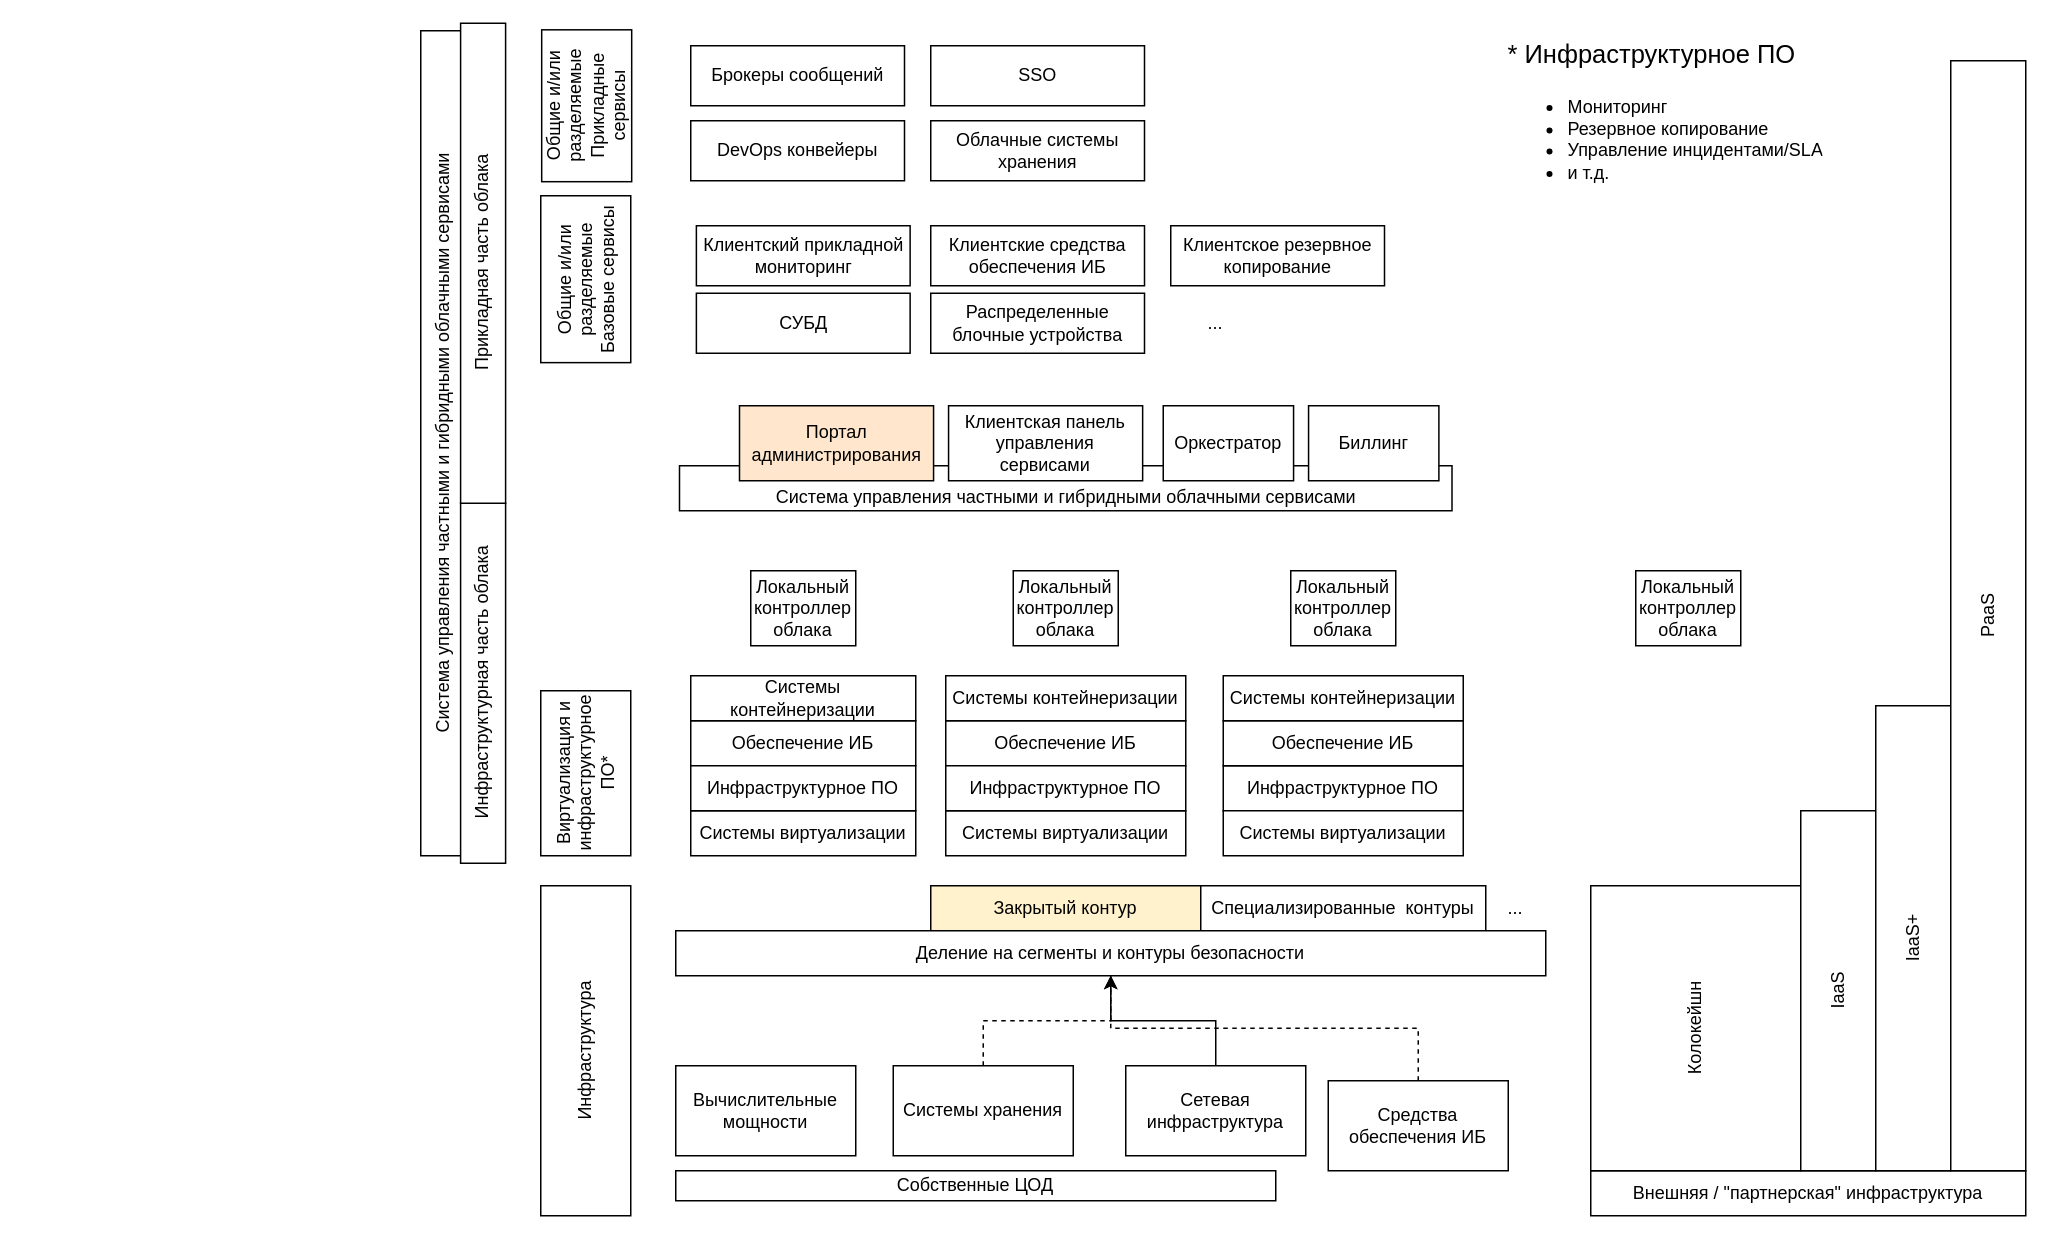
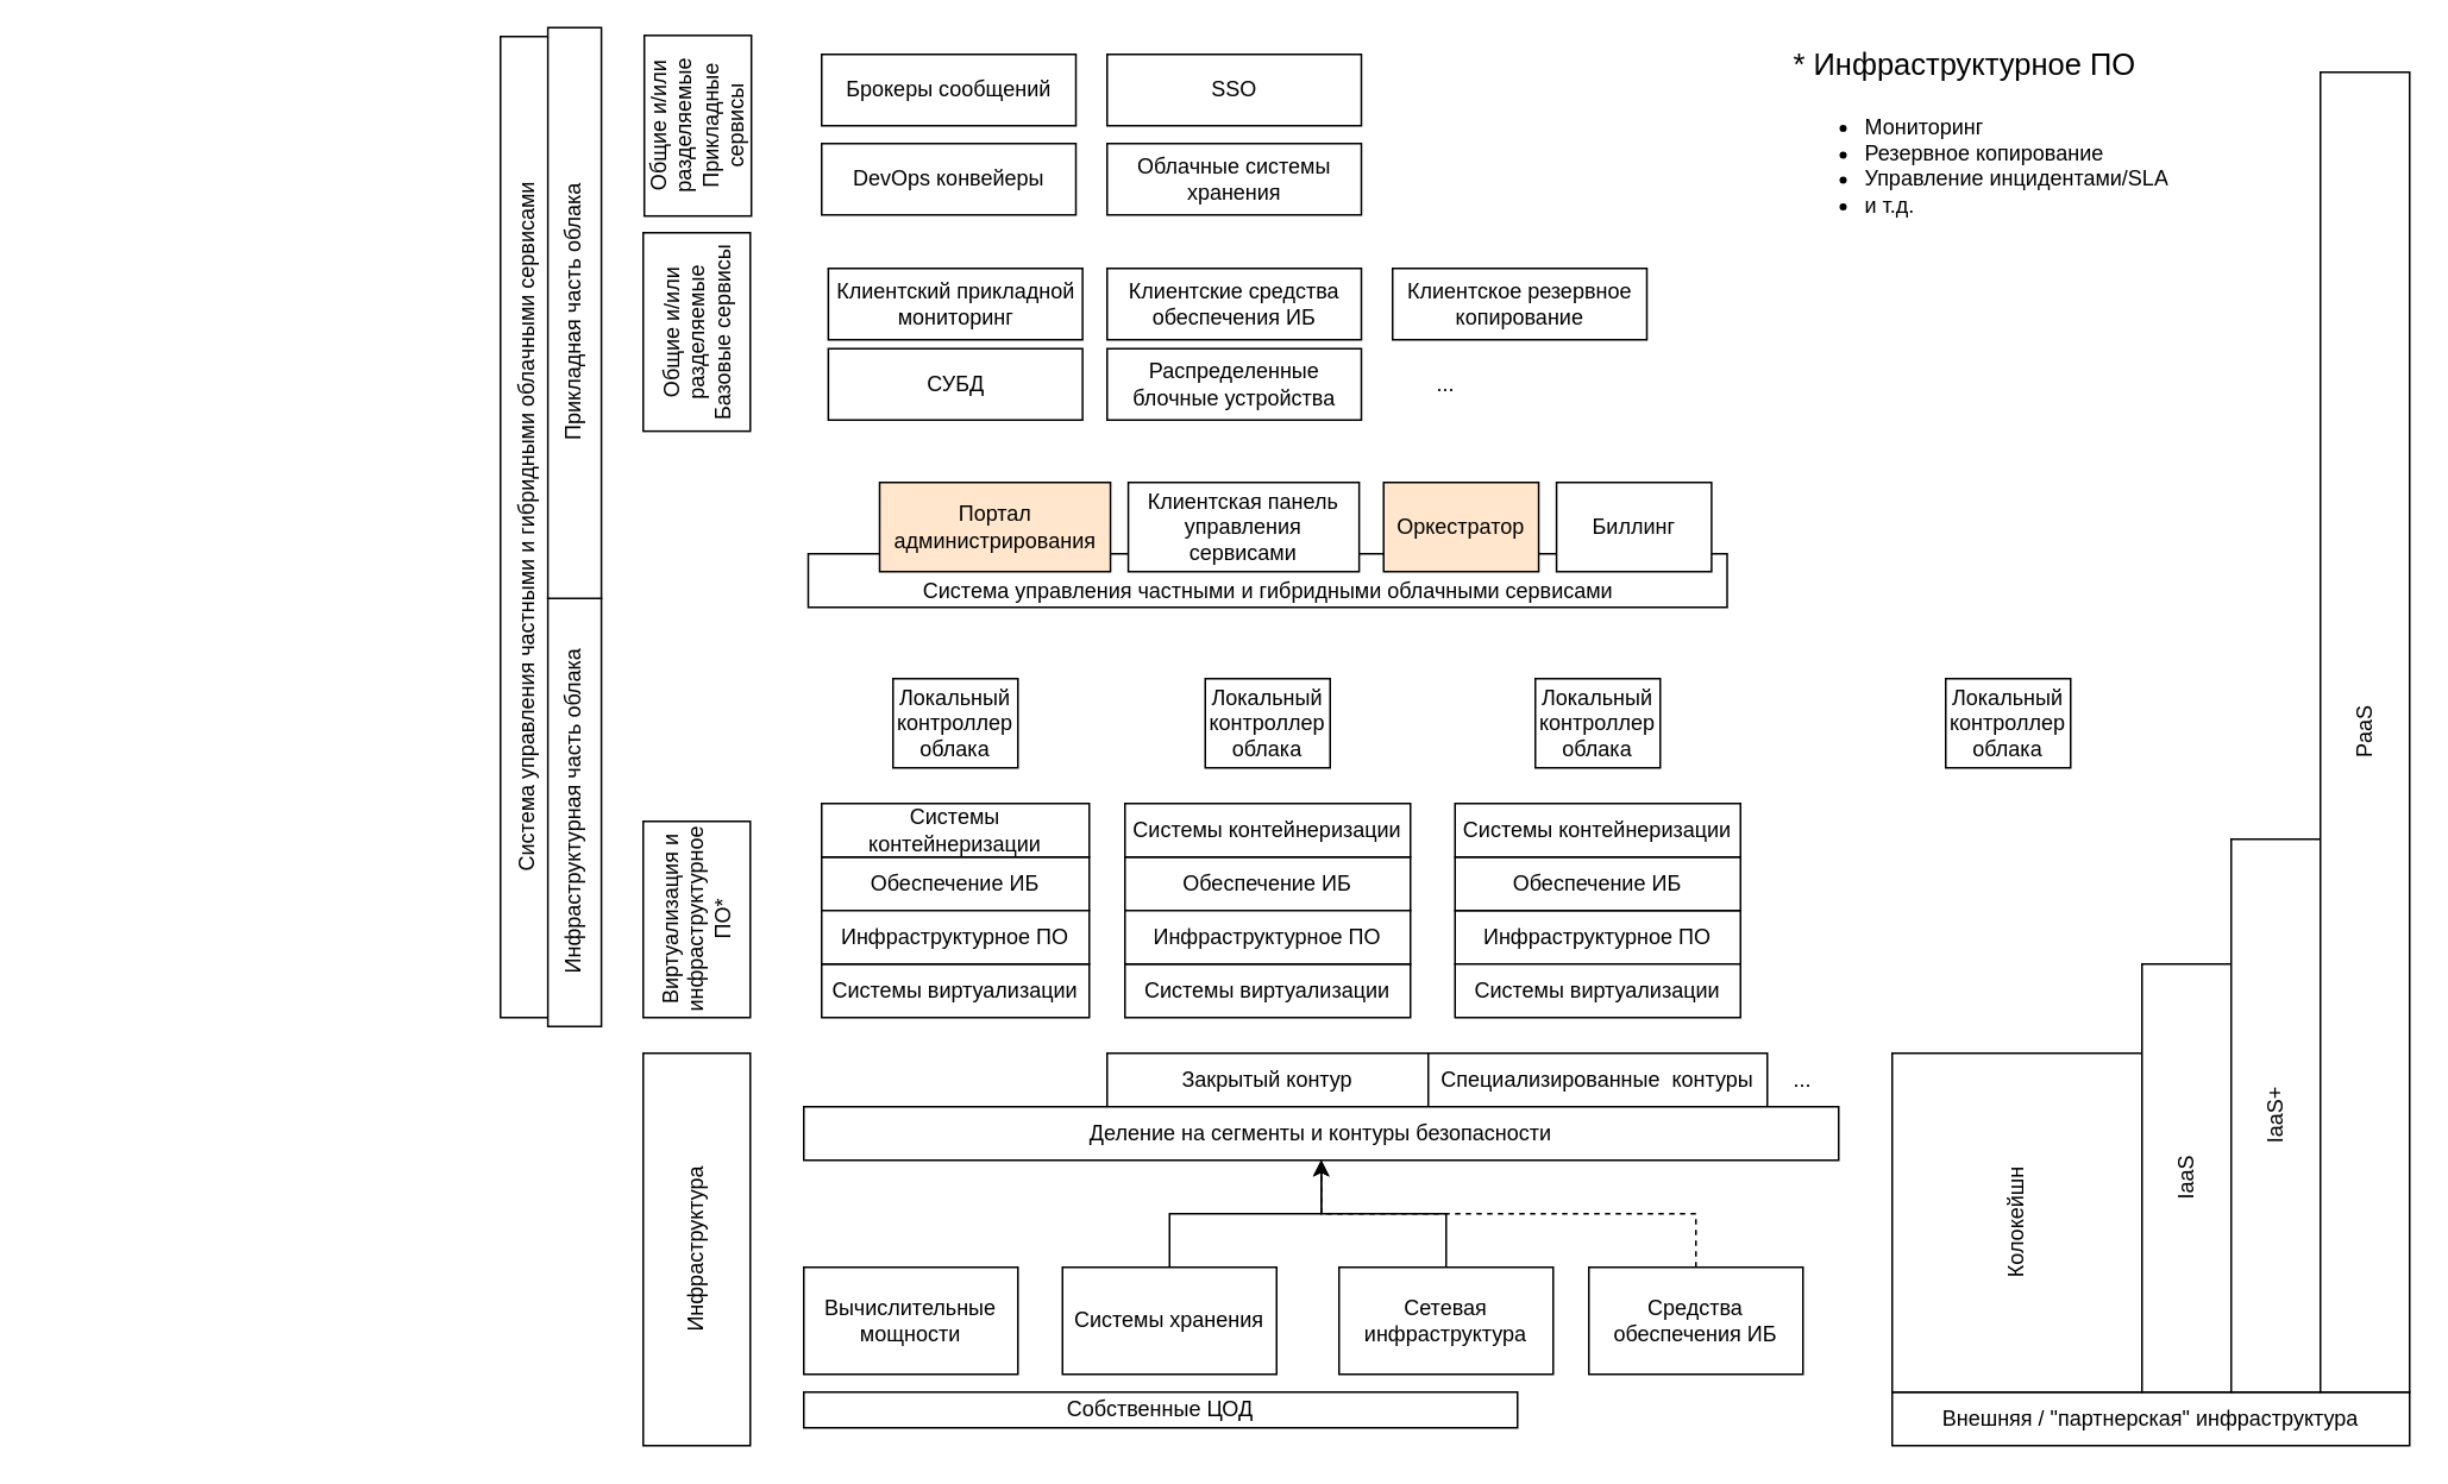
  <mxCell id="0" />
  <mxCell id="1" parent="0" />
  <mxCell id="2" value="Система управления частными и гибридными облачными сервисами" style="rounded=0;whiteSpace=wrap;html=1;rotation=-90;verticalAlign=middle;" vertex="1" parent="1"><mxGeometry x="20" y="280" width="550" height="30" as="geometry" /></mxCell>
- <mxCell id="3" value="Закрытый контур" style="rounded=0;whiteSpace=wrap;html=1;fillColor=#fff2cc;" vertex="1" parent="1"><mxGeometry x="620" y="590" width="180" height="30" as="geometry" /></mxCell>
+ <mxCell id="3" value="Закрытый контур" style="rounded=0;whiteSpace=wrap;html=1;" vertex="1" parent="1"><mxGeometry x="620" y="590" width="180" height="30" as="geometry" /></mxCell>
  <mxCell id="4" value="Специализированные&amp;nbsp; контуры" style="rounded=0;whiteSpace=wrap;html=1;" vertex="1" parent="1"><mxGeometry x="800" y="590" width="190" height="30" as="geometry" /></mxCell>
  <mxCell id="5" value="Система управления частными и гибридными облачными сервисами" style="rounded=0;whiteSpace=wrap;html=1;verticalAlign=bottom;" vertex="1" parent="1"><mxGeometry x="452.5" y="310" width="515" height="30" as="geometry" /></mxCell>
  <mxCell id="6" value="Локальный контроллер облака" style="rounded=0;whiteSpace=wrap;html=1;" vertex="1" parent="1"><mxGeometry x="675" y="380" width="70" height="50" as="geometry" /></mxCell>
  <mxCell id="7" value="Вычислительные мощности" style="rounded=0;whiteSpace=wrap;html=1;" vertex="1" parent="1"><mxGeometry x="450" y="710" width="120" height="60" as="geometry" /></mxCell>
- <mxCell id="8" style="edgeStyle=orthogonalEdgeStyle;rounded=0;orthogonalLoop=1;jettySize=auto;html=1;dashed=1;" edge="1" parent="1" source="9" target="12"><mxGeometry relative="1" as="geometry" /></mxCell>
+ <mxCell id="8" style="edgeStyle=orthogonalEdgeStyle;rounded=0;orthogonalLoop=1;jettySize=auto;html=1;" edge="1" parent="1" source="9" target="12"><mxGeometry relative="1" as="geometry" /></mxCell>
  <mxCell id="9" value="Системы хранения" style="rounded=0;whiteSpace=wrap;html=1;" vertex="1" parent="1"><mxGeometry x="595" y="710" width="120" height="60" as="geometry" /></mxCell>
- <mxCell id="10" style="edgeStyle=orthogonalEdgeStyle;rounded=0;orthogonalLoop=1;jettySize=auto;html=1;entryX=0.5;entryY=1;entryDx=0;entryDy=0;endArrow=none;" edge="1" parent="1" source="11" target="12"><mxGeometry relative="1" as="geometry" /></mxCell>
+ <mxCell id="10" style="edgeStyle=orthogonalEdgeStyle;rounded=0;orthogonalLoop=1;jettySize=auto;html=1;entryX=0.5;entryY=1;entryDx=0;entryDy=0;" edge="1" parent="1" source="11" target="12"><mxGeometry relative="1" as="geometry" /></mxCell>
  <mxCell id="11" value="Сетевая инфраструктура" style="rounded=0;whiteSpace=wrap;html=1;" vertex="1" parent="1"><mxGeometry x="750" y="710" width="120" height="60" as="geometry" /></mxCell>
  <mxCell id="12" value="Деление на сегменты и контуры безопасности" style="rounded=0;whiteSpace=wrap;html=1;" vertex="1" parent="1"><mxGeometry x="450" y="620" width="580" height="30" as="geometry" /></mxCell>
  <mxCell id="13" value="Системы виртуализации" style="rounded=0;whiteSpace=wrap;html=1;" vertex="1" parent="1"><mxGeometry x="460" y="540" width="150" height="30" as="geometry" /></mxCell>
  <mxCell id="14" value="Обеспечение ИБ" style="rounded=0;whiteSpace=wrap;html=1;" vertex="1" parent="1"><mxGeometry x="460" y="480" width="150" height="30" as="geometry" /></mxCell>
  <mxCell id="15" value="Инфраструктурное ПО" style="rounded=0;whiteSpace=wrap;html=1;" vertex="1" parent="1"><mxGeometry x="815" y="510" width="160" height="30" as="geometry" /></mxCell>
  <mxCell id="16" value="Системы виртуализации" style="rounded=0;whiteSpace=wrap;html=1;" vertex="1" parent="1"><mxGeometry x="630" y="540" width="160" height="30" as="geometry" /></mxCell>
  <mxCell id="17" value="Обеспечение ИБ" style="rounded=0;whiteSpace=wrap;html=1;" vertex="1" parent="1"><mxGeometry x="630" y="480" width="160" height="30" as="geometry" /></mxCell>
  <mxCell id="18" value="Системы виртуализации" style="rounded=0;whiteSpace=wrap;html=1;" vertex="1" parent="1"><mxGeometry x="815" y="540" width="160" height="30" as="geometry" /></mxCell>
  <mxCell id="19" value="Обеспечение ИБ" style="rounded=0;whiteSpace=wrap;html=1;" vertex="1" parent="1"><mxGeometry x="815" y="480" width="160" height="30" as="geometry" /></mxCell>
  <mxCell id="20" value="Инфраструктурное ПО" style="rounded=0;whiteSpace=wrap;html=1;" vertex="1" parent="1"><mxGeometry x="460" y="510" width="150" height="30" as="geometry" /></mxCell>
  <mxCell id="21" value="Инфраструктура" style="rounded=0;whiteSpace=wrap;html=1;rotation=-90;" vertex="1" parent="1"><mxGeometry x="280" y="670" width="220" height="60" as="geometry" /></mxCell>
  <mxCell id="22" value="Виртуализация и инфраструктурное ПО*" style="rounded=0;whiteSpace=wrap;html=1;rotation=-90;" vertex="1" parent="1"><mxGeometry x="335" y="485" width="110" height="60" as="geometry" /></mxCell>
  <mxCell id="23" value="Инфраструктурное ПО" style="rounded=0;whiteSpace=wrap;html=1;" vertex="1" parent="1"><mxGeometry x="630" y="510" width="160" height="30" as="geometry" /></mxCell>
  <mxCell id="24" value="&lt;p style=&quot;font-size: 17px; line-height: 120%;&quot;&gt;&lt;span style=&quot;font-weight: normal;&quot;&gt;* Инфраструктурное ПО&lt;/span&gt;&lt;br&gt;&lt;/p&gt;&lt;ul style=&quot;line-height: 120%;&quot;&gt;&lt;li&gt;Мониторинг&lt;/li&gt;&lt;li&gt;Резервное копирование&lt;/li&gt;&lt;li&gt;Управление инцидентами/SLA&lt;/li&gt;&lt;li&gt;и т.д.&lt;/li&gt;&lt;/ul&gt;" style="text;html=1;strokeColor=none;fillColor=none;spacing=5;spacingTop=-20;whiteSpace=wrap;overflow=hidden;rounded=0;" vertex="1" parent="1"><mxGeometry x="1000" y="20" width="320" height="120" as="geometry" /></mxCell>
  <mxCell id="25" value="Локальный контроллер облака" style="rounded=0;whiteSpace=wrap;html=1;" vertex="1" parent="1"><mxGeometry x="500" y="380" width="70" height="50" as="geometry" /></mxCell>
  <mxCell id="26" value="Локальный контроллер облака" style="rounded=0;whiteSpace=wrap;html=1;" vertex="1" parent="1"><mxGeometry x="860" y="380" width="70" height="50" as="geometry" /></mxCell>
  <mxCell id="27" value="..." style="text;html=1;strokeColor=none;fillColor=none;align=center;verticalAlign=middle;whiteSpace=wrap;rounded=0;" vertex="1" parent="1"><mxGeometry x="980" y="590" width="60" height="30" as="geometry" /></mxCell>
  <mxCell id="28" value="Собственные ЦОД" style="rounded=0;whiteSpace=wrap;html=1;" vertex="1" parent="1"><mxGeometry x="450" y="780" width="400" height="20" as="geometry" /></mxCell>
  <mxCell id="29" value="Внешняя / &quot;партнерская&quot; инфраструктура" style="rounded=0;whiteSpace=wrap;html=1;" vertex="1" parent="1"><mxGeometry x="1060" y="780" width="290" height="30" as="geometry" /></mxCell>
  <mxCell id="30" value="Колокейшн" style="rounded=0;whiteSpace=wrap;html=1;horizontal=0;" vertex="1" parent="1"><mxGeometry x="1060" y="590" width="140" height="190" as="geometry" /></mxCell>
  <mxCell id="31" value="IaaS" style="rounded=0;whiteSpace=wrap;html=1;horizontal=0;" vertex="1" parent="1"><mxGeometry x="1200" y="540" width="50" height="240" as="geometry" /></mxCell>
  <mxCell id="32" value="IaaS+" style="rounded=0;whiteSpace=wrap;html=1;horizontal=0;" vertex="1" parent="1"><mxGeometry x="1250" y="470" width="50" height="310" as="geometry" /></mxCell>
  <mxCell id="33" value="PaaS" style="rounded=0;whiteSpace=wrap;html=1;horizontal=0;" vertex="1" parent="1"><mxGeometry x="1300" y="40" width="50" height="740" as="geometry" /></mxCell>
  <mxCell id="34" value="Общие и/или разделяемые&lt;br&gt; Базовые сервисы" style="rounded=0;whiteSpace=wrap;html=1;rotation=-90;" vertex="1" parent="1"><mxGeometry x="334.37" y="155.63" width="111.25" height="60" as="geometry" /></mxCell>
  <mxCell id="35" value="СУБД" style="rounded=0;whiteSpace=wrap;html=1;rotation=0;" vertex="1" parent="1"><mxGeometry x="463.75" y="195" width="142.5" height="40" as="geometry" /></mxCell>
  <mxCell id="36" value="Облачные системы хранения" style="rounded=0;whiteSpace=wrap;html=1;rotation=0;" vertex="1" parent="1"><mxGeometry x="620" y="80" width="142.5" height="40" as="geometry" /></mxCell>
  <mxCell id="37" value="Распределенные блочные устройства" style="rounded=0;whiteSpace=wrap;html=1;rotation=0;" vertex="1" parent="1"><mxGeometry x="620" y="195" width="142.5" height="40" as="geometry" /></mxCell>
  <mxCell id="38" value="Клиентский прикладной мониторинг" style="rounded=0;whiteSpace=wrap;html=1;rotation=0;" vertex="1" parent="1"><mxGeometry x="463.75" y="150" width="142.5" height="40" as="geometry" /></mxCell>
  <mxCell id="39" value="DevOps конвейеры" style="rounded=0;whiteSpace=wrap;html=1;rotation=0;" vertex="1" parent="1"><mxGeometry x="460" y="80" width="142.5" height="40" as="geometry" /></mxCell>
  <mxCell id="40" value="Клиентские средства обеспечения ИБ" style="rounded=0;whiteSpace=wrap;html=1;rotation=0;" vertex="1" parent="1"><mxGeometry x="620" y="150" width="142.5" height="40" as="geometry" /></mxCell>
  <mxCell id="41" style="edgeStyle=orthogonalEdgeStyle;rounded=0;orthogonalLoop=1;jettySize=auto;html=1;entryX=0.5;entryY=1;entryDx=0;entryDy=0;dashed=1;" edge="1" parent="1" source="42" target="12"><mxGeometry relative="1" as="geometry" /></mxCell>
- <mxCell id="42" value="Средства обеспечения ИБ" style="rounded=0;whiteSpace=wrap;html=1;" vertex="1" parent="1"><mxGeometry x="885" y="720" width="120" height="60" as="geometry" /></mxCell>
+ <mxCell id="42" value="Средства обеспечения ИБ" style="rounded=0;whiteSpace=wrap;html=1;" vertex="1" parent="1"><mxGeometry x="890" y="710" width="120" height="60" as="geometry" /></mxCell>
  <mxCell id="43" value="Системы контейнеризации" style="rounded=0;whiteSpace=wrap;html=1;" vertex="1" parent="1"><mxGeometry x="460" y="450" width="150" height="30" as="geometry" /></mxCell>
  <mxCell id="44" value="Системы контейнеризации" style="rounded=0;whiteSpace=wrap;html=1;" vertex="1" parent="1"><mxGeometry x="630" y="450" width="160" height="30" as="geometry" /></mxCell>
  <mxCell id="45" value="Системы контейнеризации" style="rounded=0;whiteSpace=wrap;html=1;" vertex="1" parent="1"><mxGeometry x="815" y="450" width="160" height="30" as="geometry" /></mxCell>
  <mxCell id="46" value="Брокеры сообщений" style="rounded=0;whiteSpace=wrap;html=1;rotation=0;" vertex="1" parent="1"><mxGeometry x="460" y="30" width="142.5" height="40" as="geometry" /></mxCell>
  <mxCell id="47" value="Клиентское резервное копирование" style="rounded=0;whiteSpace=wrap;html=1;rotation=0;" vertex="1" parent="1"><mxGeometry x="780" y="150" width="142.5" height="40" as="geometry" /></mxCell>
  <mxCell id="48" value="SSO" style="rounded=0;whiteSpace=wrap;html=1;rotation=0;" vertex="1" parent="1"><mxGeometry x="620" y="30" width="142.5" height="40" as="geometry" /></mxCell>
  <mxCell id="49" value="Общие и/или разделяемые&lt;br&gt;Прикладные сервисы" style="rounded=0;whiteSpace=wrap;html=1;rotation=-90;" vertex="1" parent="1"><mxGeometry x="340" y="40" width="101.25" height="60" as="geometry" /></mxCell>
  <mxCell id="50" value="..." style="text;html=1;strokeColor=none;fillColor=none;align=center;verticalAlign=middle;whiteSpace=wrap;rounded=0;" vertex="1" parent="1"><mxGeometry x="780" y="200" width="60" height="30" as="geometry" /></mxCell>
  <mxCell id="51" value="Портал администрирования" style="rounded=0;whiteSpace=wrap;html=1;fillColor=#ffe6cc;" vertex="1" parent="1"><mxGeometry x="492.5" y="270" width="129.38" height="50" as="geometry" /></mxCell>
  <mxCell id="52" value="Клиентская панель управления сервисами" style="rounded=0;whiteSpace=wrap;html=1;" vertex="1" parent="1"><mxGeometry x="631.88" y="270" width="129.38" height="50" as="geometry" /></mxCell>
- <mxCell id="53" value="Оркестратор" style="rounded=0;whiteSpace=wrap;html=1;" vertex="1" parent="1"><mxGeometry x="775" y="270" width="86.88" height="50" as="geometry" /></mxCell>
+ <mxCell id="53" value="Оркестратор" style="rounded=0;whiteSpace=wrap;html=1;fillColor=#ffe6cc;" vertex="1" parent="1"><mxGeometry x="775" y="270" width="86.88" height="50" as="geometry" /></mxCell>
  <mxCell id="54" value="Биллинг" style="rounded=0;whiteSpace=wrap;html=1;" vertex="1" parent="1"><mxGeometry x="871.88" y="270" width="86.88" height="50" as="geometry" /></mxCell>
  <mxCell id="55" value="Локальный контроллер облака" style="rounded=0;whiteSpace=wrap;html=1;" vertex="1" parent="1"><mxGeometry x="1090" y="380" width="70" height="50" as="geometry" /></mxCell>
  <mxCell id="56" value="Инфраструктурная часть облака" style="rounded=0;whiteSpace=wrap;html=1;rotation=-90;" vertex="1" parent="1"><mxGeometry x="201.57" y="440" width="240" height="30" as="geometry" /></mxCell>
  <mxCell id="57" value="Прикладная часть облака" style="rounded=0;whiteSpace=wrap;html=1;rotation=-90;" vertex="1" parent="1"><mxGeometry x="161.57" y="160" width="320" height="30" as="geometry" /></mxCell>
